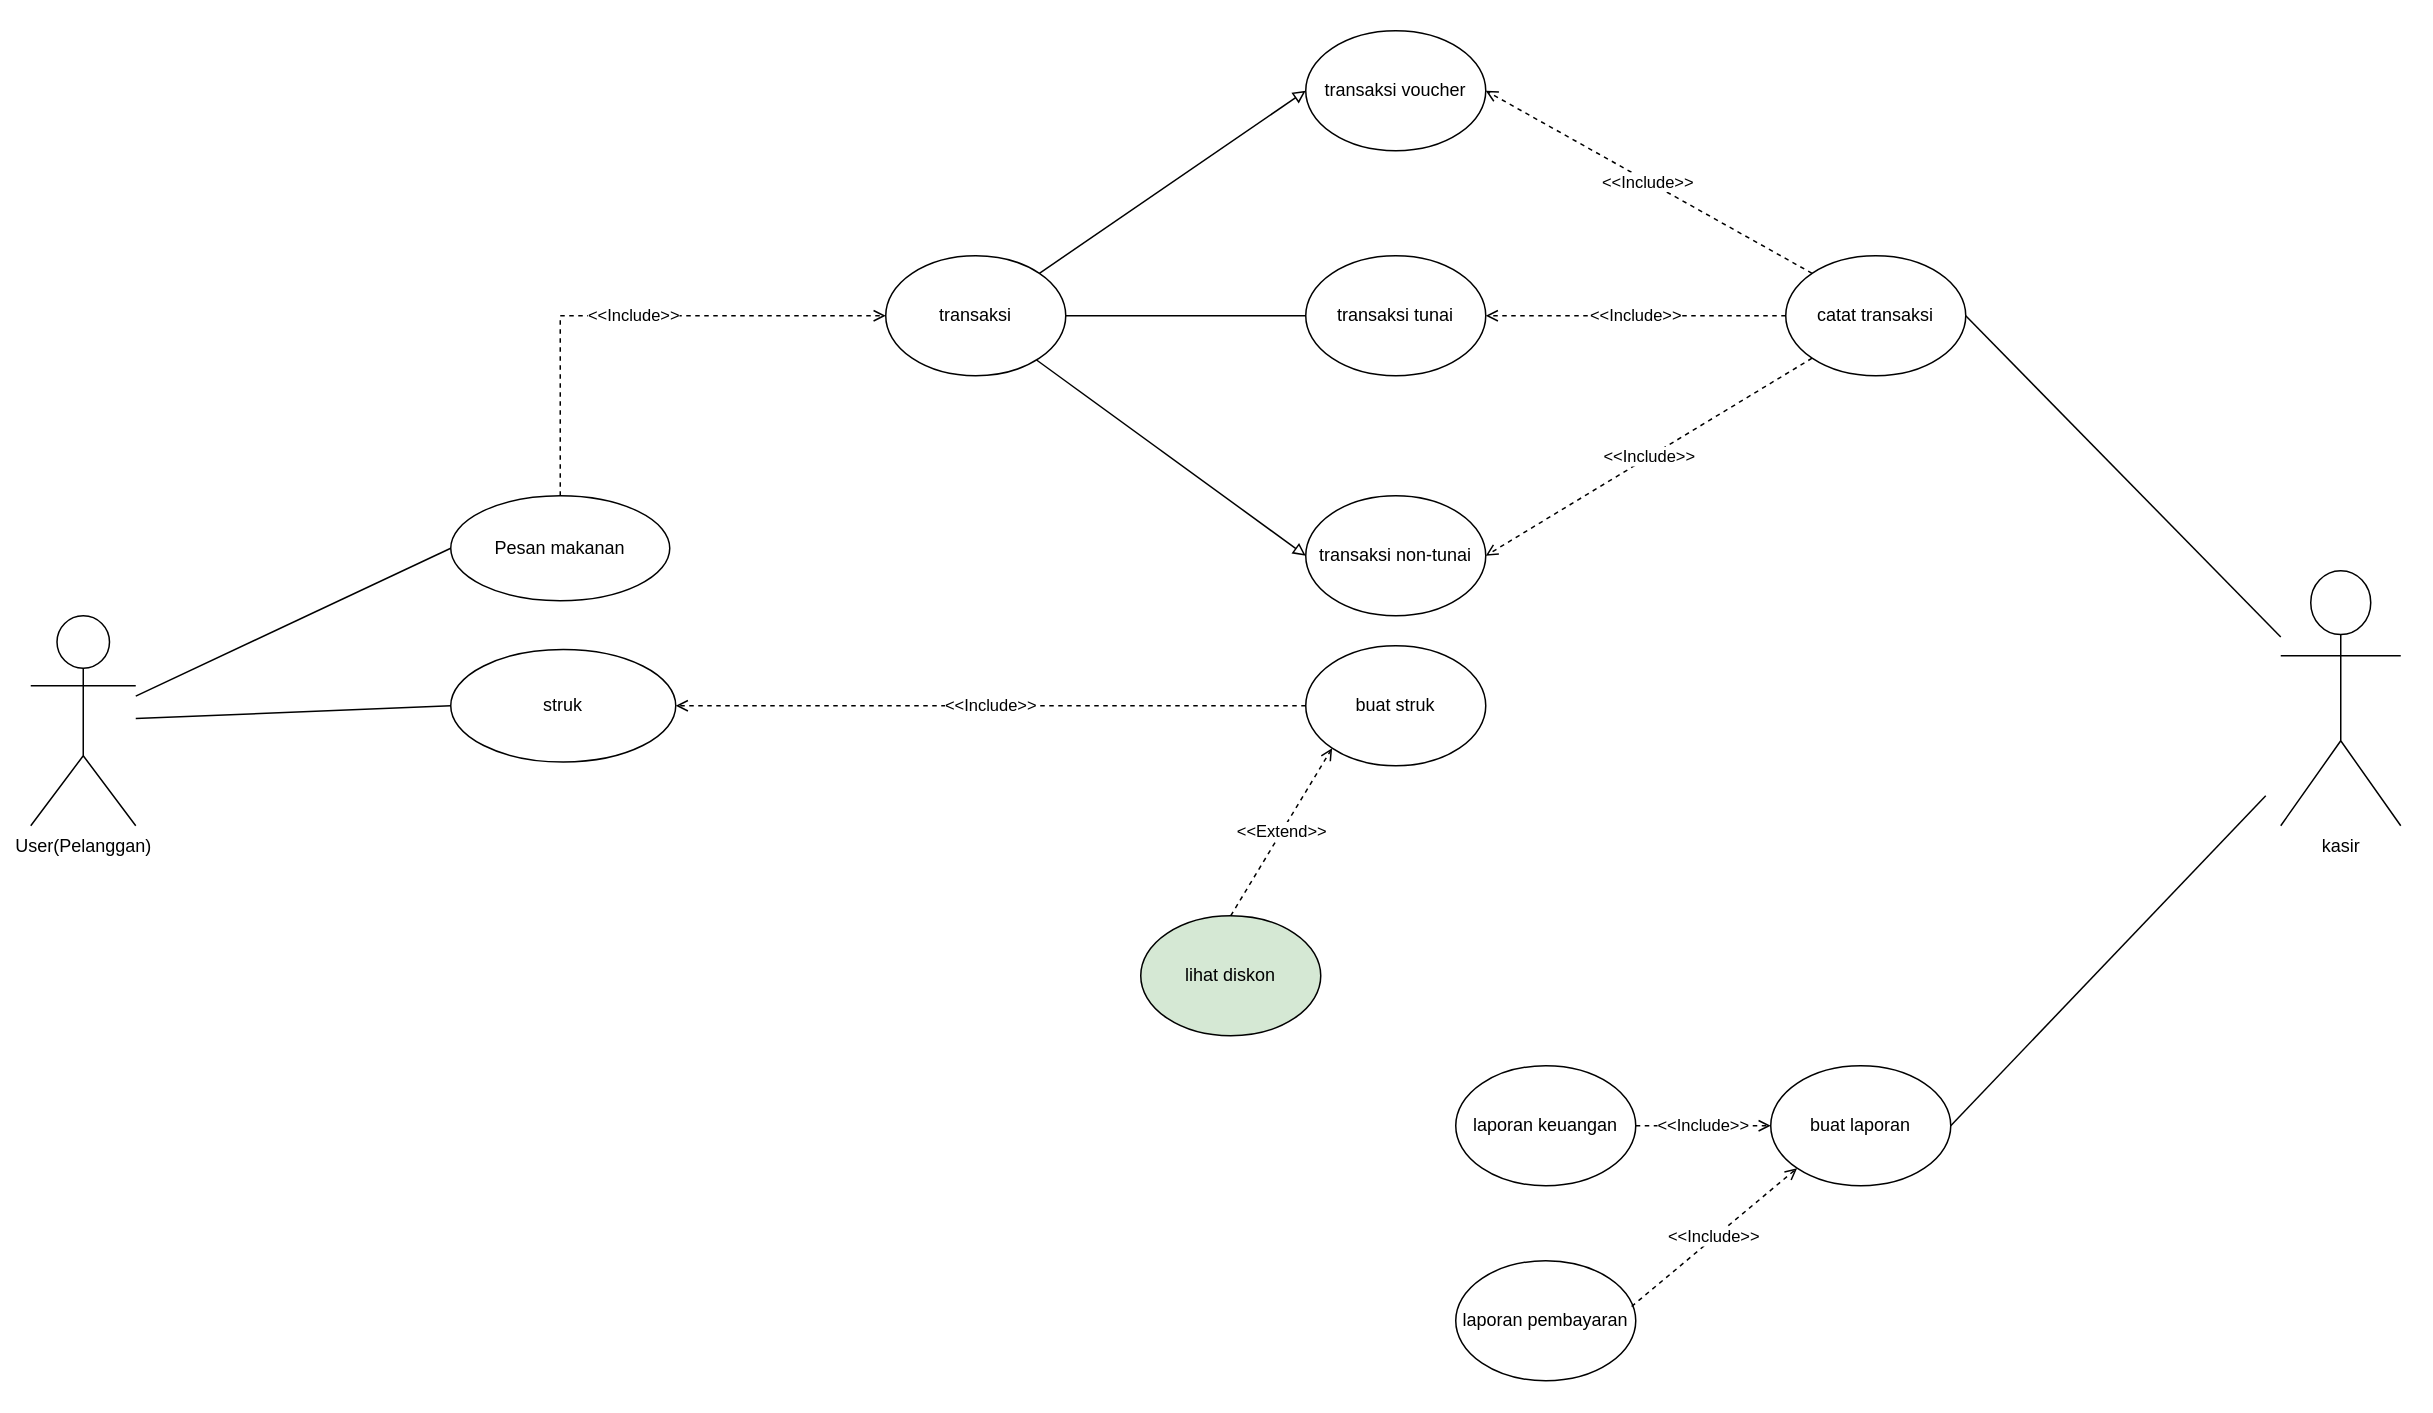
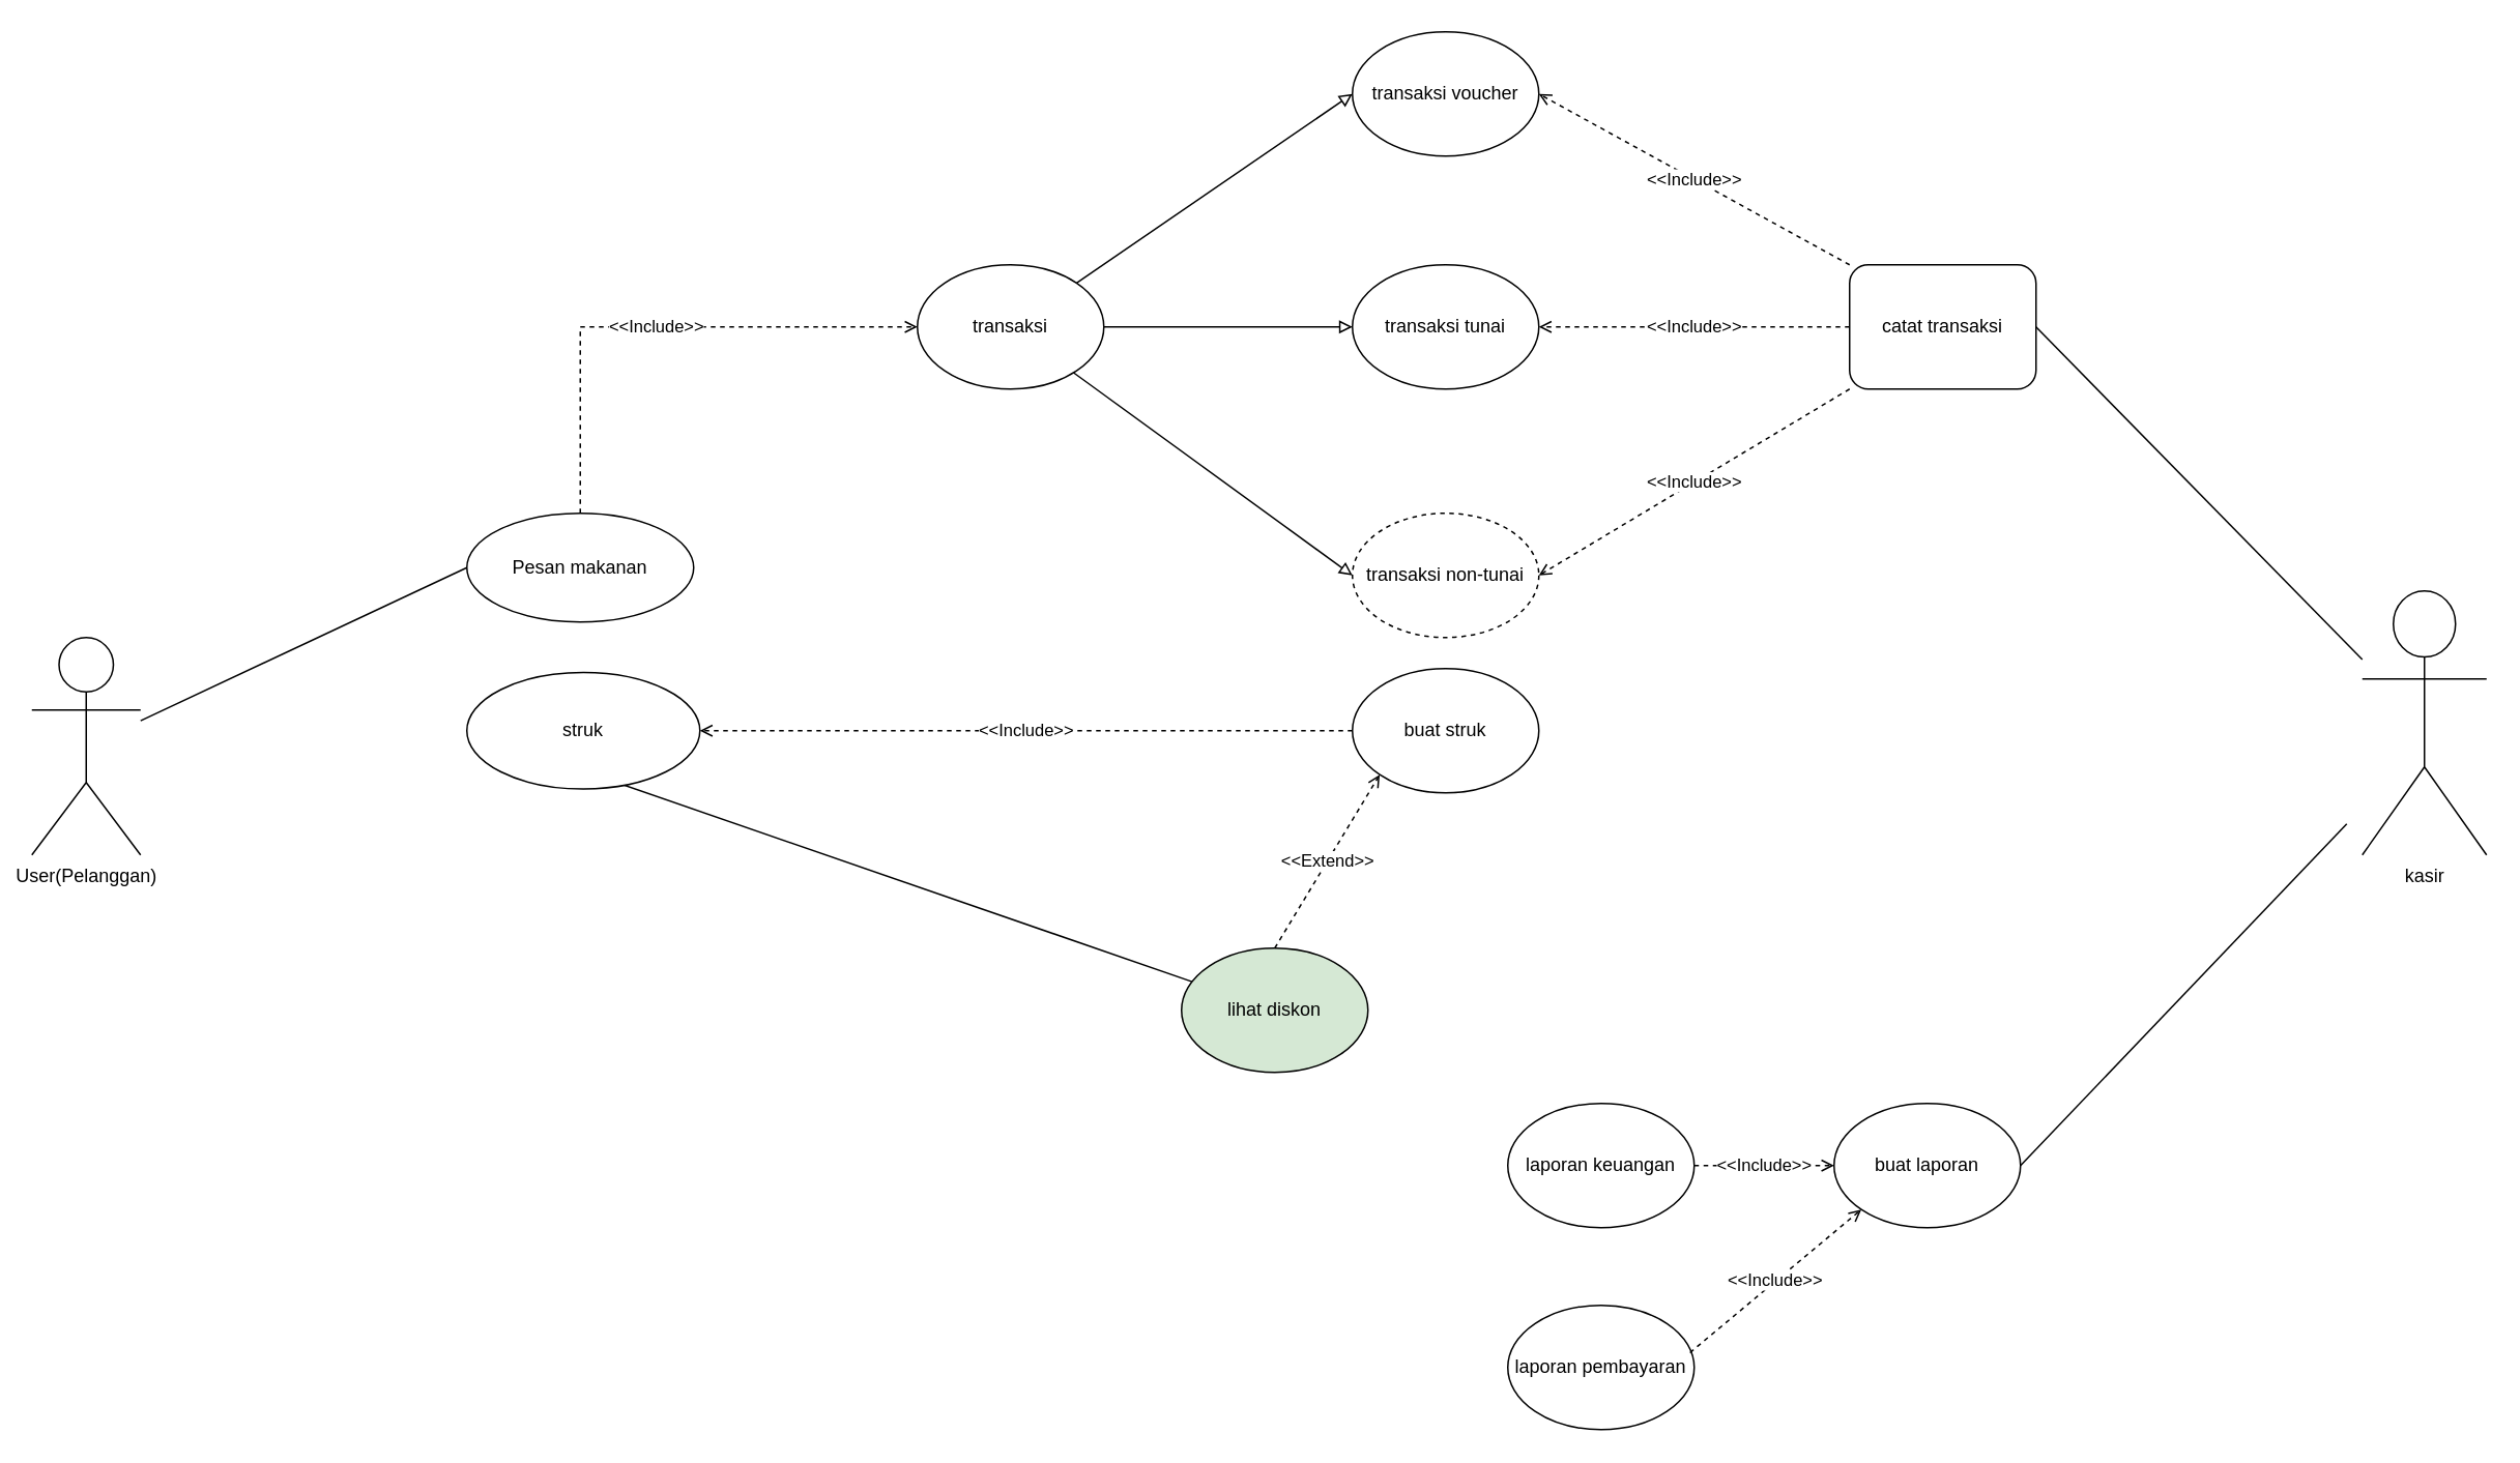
  <mxCell id="0" />
  <mxCell id="1" parent="0" />
  <mxCell id="2" value="User(Pelanggan)" style="shape=umlActor;verticalLabelPosition=bottom;verticalAlign=top;html=1;outlineConnect=0;" vertex="1" parent="1"><mxGeometry x="20" y="410" width="70" height="140" as="geometry" /></mxCell>
  <mxCell id="3" value="" style="endArrow=none;html=1;rounded=0;entryX=1;entryY=0.5;entryDx=0;entryDy=0;endFill=0;" edge="1" parent="1" source="2" target="6"><mxGeometry width="50" height="50" relative="1" as="geometry"><mxPoint x="-80" y="520" as="sourcePoint" /><mxPoint x="300" y="390" as="targetPoint" /><Array as="points" /></mxGeometry></mxCell>
- <mxCell id="4" value="" style="endArrow=none;html=1;rounded=0;exitX=0;exitY=0.5;exitDx=0;exitDy=0;endFill=0;" edge="1" parent="1" source="21" target="2"><mxGeometry width="50" height="50" relative="1" as="geometry"><mxPoint x="320" y="560" as="sourcePoint" /><mxPoint x="-30" y="470" as="targetPoint" /></mxGeometry></mxCell>
+ <mxCell id="4" value="" style="endArrow=none;html=1;rounded=0;exitX=0;exitY=0.5;exitDx=0;exitDy=0;endFill=0;" edge="1" parent="1" source="21" target="25"><mxGeometry width="50" height="50" relative="1" as="geometry"><mxPoint x="320" y="560" as="sourcePoint" /><mxPoint x="-30" y="470" as="targetPoint" /></mxGeometry></mxCell>
  <mxCell id="5" value="&amp;lt;&amp;lt;Include&amp;gt;&amp;gt;" style="edgeStyle=orthogonalEdgeStyle;rounded=0;orthogonalLoop=1;jettySize=auto;html=1;dashed=1;endArrow=open;endFill=0;entryX=0;entryY=0.5;entryDx=0;entryDy=0;exitX=0.5;exitY=1;exitDx=0;exitDy=0;" edge="1" parent="1" source="6" target="7"><mxGeometry relative="1" as="geometry" /></mxCell>
  <mxCell id="6" value="Pesan makanan" style="ellipse;whiteSpace=wrap;html=1;direction=west;" vertex="1" parent="1"><mxGeometry x="300" y="330" width="146" height="70" as="geometry" /></mxCell>
  <mxCell id="7" value="transaksi" style="ellipse;whiteSpace=wrap;html=1;" vertex="1" parent="1"><mxGeometry x="590" y="170" width="120" height="80" as="geometry" /></mxCell>
  <mxCell id="8" value="transaksi voucher" style="ellipse;whiteSpace=wrap;html=1;" vertex="1" parent="1"><mxGeometry x="870" y="20" width="120" height="80" as="geometry" /></mxCell>
  <mxCell id="9" value="" style="endArrow=block;html=1;rounded=0;exitX=1;exitY=0;exitDx=0;exitDy=0;entryX=0;entryY=0.5;entryDx=0;entryDy=0;endFill=0;strokeWidth=1;" edge="1" parent="1" source="7" target="8"><mxGeometry width="50" height="50" relative="1" as="geometry"><mxPoint x="460" y="310" as="sourcePoint" /><mxPoint x="510" y="260" as="targetPoint" /></mxGeometry></mxCell>
  <mxCell id="10" value="transaksi tunai" style="ellipse;whiteSpace=wrap;html=1;" vertex="1" parent="1"><mxGeometry x="870" y="170" width="120" height="80" as="geometry" /></mxCell>
- <mxCell id="11" value="" style="endArrow=none;html=1;rounded=0;exitX=1;exitY=0.5;exitDx=0;exitDy=0;entryX=0;entryY=0.5;entryDx=0;entryDy=0;endFill=0;" edge="1" parent="1" source="7" target="10"><mxGeometry width="50" height="50" relative="1" as="geometry"><mxPoint x="460" y="310" as="sourcePoint" /><mxPoint x="510" y="260" as="targetPoint" /></mxGeometry></mxCell>
- <mxCell id="12" value="transaksi non-tunai" style="ellipse;whiteSpace=wrap;html=1;" vertex="1" parent="1"><mxGeometry x="870" y="330" width="120" height="80" as="geometry" /></mxCell>
+ <mxCell id="11" value="" style="endArrow=block;html=1;rounded=0;exitX=1;exitY=0.5;exitDx=0;exitDy=0;entryX=0;entryY=0.5;entryDx=0;entryDy=0;endFill=0;" edge="1" parent="1" source="7" target="10"><mxGeometry width="50" height="50" relative="1" as="geometry"><mxPoint x="460" y="310" as="sourcePoint" /><mxPoint x="510" y="260" as="targetPoint" /></mxGeometry></mxCell>
+ <mxCell id="12" value="transaksi non-tunai" style="ellipse;whiteSpace=wrap;html=1;dashed=1;" vertex="1" parent="1"><mxGeometry x="870" y="330" width="120" height="80" as="geometry" /></mxCell>
  <mxCell id="13" value="" style="endArrow=block;html=1;rounded=0;entryX=0;entryY=0.5;entryDx=0;entryDy=0;endFill=0;" edge="1" parent="1" source="7" target="12"><mxGeometry width="50" height="50" relative="1" as="geometry"><mxPoint x="460" y="410" as="sourcePoint" /><mxPoint x="510" y="360" as="targetPoint" /></mxGeometry></mxCell>
- <mxCell id="14" value="catat transaksi" style="ellipse;whiteSpace=wrap;html=1;" vertex="1" parent="1"><mxGeometry x="1190" y="170" width="120" height="80" as="geometry" /></mxCell>
+ <mxCell id="14" value="catat transaksi" style="whiteSpace=wrap;html=1;rounded=1;" vertex="1" parent="1"><mxGeometry x="1190" y="170" width="120" height="80" as="geometry" /></mxCell>
  <mxCell id="15" value="&amp;lt;&amp;lt;Include&amp;gt;&amp;gt;" style="endArrow=open;html=1;rounded=0;endFill=0;entryX=1;entryY=0.5;entryDx=0;entryDy=0;exitX=0;exitY=0;exitDx=0;exitDy=0;dashed=1;" edge="1" parent="1" source="14" target="8"><mxGeometry width="50" height="50" relative="1" as="geometry"><mxPoint x="1040" y="140" as="sourcePoint" /><mxPoint x="680" y="410" as="targetPoint" /></mxGeometry></mxCell>
  <mxCell id="16" value="&amp;lt;&amp;lt;Include&amp;gt;&amp;gt;" style="endArrow=open;html=1;rounded=0;entryX=1;entryY=0.5;entryDx=0;entryDy=0;endFill=0;dashed=1;" edge="1" parent="1" source="14" target="10"><mxGeometry width="50" height="50" relative="1" as="geometry"><mxPoint x="1050" y="210" as="sourcePoint" /><mxPoint x="680" y="410" as="targetPoint" /><Array as="points" /></mxGeometry></mxCell>
  <mxCell id="17" value="&amp;lt;&amp;lt;Include&amp;gt;&amp;gt;" style="endArrow=open;html=1;rounded=0;entryX=1;entryY=0.5;entryDx=0;entryDy=0;endFill=0;exitX=0;exitY=1;exitDx=0;exitDy=0;dashed=1;" edge="1" parent="1" source="14" target="12"><mxGeometry width="50" height="50" relative="1" as="geometry"><mxPoint x="1180" y="330" as="sourcePoint" /><mxPoint x="1120" y="360" as="targetPoint" /></mxGeometry></mxCell>
  <mxCell id="18" value="kasir" style="shape=umlActor;verticalLabelPosition=bottom;verticalAlign=top;html=1;outlineConnect=0;" vertex="1" parent="1"><mxGeometry x="1520" y="380" width="80" height="170" as="geometry" /></mxCell>
  <mxCell id="19" value="buat laporan" style="ellipse;whiteSpace=wrap;html=1;" vertex="1" parent="1"><mxGeometry x="1180" y="710" width="120" height="80" as="geometry" /></mxCell>
  <mxCell id="20" value="buat struk" style="ellipse;whiteSpace=wrap;html=1;" vertex="1" parent="1"><mxGeometry x="870" y="430" width="120" height="80" as="geometry" /></mxCell>
  <mxCell id="21" value="struk" style="ellipse;whiteSpace=wrap;html=1;" vertex="1" parent="1"><mxGeometry x="300" y="432.5" width="150" height="75" as="geometry" /></mxCell>
  <mxCell id="22" value="" style="endArrow=none;html=1;rounded=0;exitX=1;exitY=0.5;exitDx=0;exitDy=0;endFill=0;" edge="1" parent="1" source="14" target="18"><mxGeometry width="50" height="50" relative="1" as="geometry"><mxPoint x="1270" y="570" as="sourcePoint" /><mxPoint x="1320" y="520" as="targetPoint" /></mxGeometry></mxCell>
  <mxCell id="23" value="" style="endArrow=none;html=1;rounded=0;entryX=1;entryY=0.5;entryDx=0;entryDy=0;endFill=0;" edge="1" parent="1" target="19"><mxGeometry width="50" height="50" relative="1" as="geometry"><mxPoint x="1510" y="530" as="sourcePoint" /><mxPoint x="1320" y="520" as="targetPoint" /></mxGeometry></mxCell>
  <mxCell id="24" value="&amp;lt;&amp;lt;Include&amp;gt;&amp;gt;" style="endArrow=open;html=1;rounded=0;exitX=0;exitY=0.5;exitDx=0;exitDy=0;entryX=1;entryY=0.5;entryDx=0;entryDy=0;endFill=0;dashed=1;" edge="1" parent="1" source="20" target="21"><mxGeometry width="50" height="50" relative="1" as="geometry"><mxPoint x="920" y="510" as="sourcePoint" /><mxPoint x="970" y="460" as="targetPoint" /></mxGeometry></mxCell>
  <mxCell id="25" value="lihat diskon" style="ellipse;whiteSpace=wrap;html=1;fillColor=#d5e8d4;" vertex="1" parent="1"><mxGeometry x="760" y="610" width="120" height="80" as="geometry" /></mxCell>
  <mxCell id="26" value="&amp;lt;&amp;lt;Extend&amp;gt;&amp;gt;" style="endArrow=open;html=1;rounded=0;exitX=0.5;exitY=0;exitDx=0;exitDy=0;entryX=0;entryY=1;entryDx=0;entryDy=0;dashed=1;endFill=0;" edge="1" parent="1" source="25" target="20"><mxGeometry width="50" height="50" relative="1" as="geometry"><mxPoint x="920" y="510" as="sourcePoint" /><mxPoint x="900" y="520" as="targetPoint" /></mxGeometry></mxCell>
  <mxCell id="27" value="laporan pembayaran" style="ellipse;whiteSpace=wrap;html=1;" vertex="1" parent="1"><mxGeometry x="970" y="840" width="120" height="80" as="geometry" /></mxCell>
  <mxCell id="28" value="laporan keuangan" style="ellipse;whiteSpace=wrap;html=1;" vertex="1" parent="1"><mxGeometry x="970" y="710" width="120" height="80" as="geometry" /></mxCell>
  <mxCell id="29" value="&amp;lt;&amp;lt;Include&amp;gt;&amp;gt;" style="endArrow=open;html=1;rounded=0;exitX=1;exitY=0.5;exitDx=0;exitDy=0;endFill=0;entryX=0;entryY=0.5;entryDx=0;entryDy=0;dashed=1;" edge="1" parent="1" source="28" target="19"><mxGeometry width="50" height="50" relative="1" as="geometry"><mxPoint x="1080" y="850" as="sourcePoint" /><mxPoint x="1130" y="780" as="targetPoint" /></mxGeometry></mxCell>
  <mxCell id="30" value="&amp;lt;&amp;lt;Include&amp;gt;&amp;gt;" style="endArrow=open;html=1;rounded=0;exitX=0.977;exitY=0.381;exitDx=0;exitDy=0;entryX=0;entryY=1;entryDx=0;entryDy=0;endFill=0;dashed=1;exitPerimeter=0;" edge="1" parent="1" source="27" target="19"><mxGeometry width="50" height="50" relative="1" as="geometry"><mxPoint x="1080" y="850" as="sourcePoint" /><mxPoint x="1130" y="800" as="targetPoint" /></mxGeometry></mxCell>
